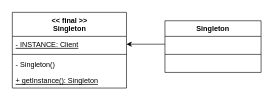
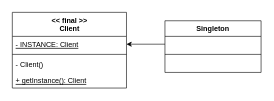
  <mxCell id="0" />
  <mxCell id="1" parent="0" />
- <mxCell id="2" value="&lt;b&gt;&amp;lt;&amp;lt; final &amp;gt;&amp;gt;&lt;br&gt;Singleton&lt;/b&gt;" style="swimlane;fontStyle=0;align=center;verticalAlign=top;childLayout=stackLayout;horizontal=1;startSize=40;horizontalStack=0;resizeParent=1;resizeParentMax=0;resizeLast=0;collapsible=1;marginBottom=0;html=1;" vertex="1" parent="1"><mxGeometry x="20" y="20" width="190" height="126" as="geometry" /></mxCell>
+ <mxCell id="2" value="&lt;b&gt;&amp;lt;&amp;lt; final &amp;gt;&amp;gt;&lt;br&gt;Client&lt;/b&gt;" style="swimlane;fontStyle=0;align=center;verticalAlign=top;childLayout=stackLayout;horizontal=1;startSize=40;horizontalStack=0;resizeParent=1;resizeParentMax=0;resizeLast=0;collapsible=1;marginBottom=0;html=1;" vertex="1" parent="1"><mxGeometry x="20" y="20" width="190" height="126" as="geometry" /></mxCell>
  <mxCell id="3" value="- INSTANCE: Client" style="text;strokeColor=none;fillColor=none;align=left;verticalAlign=top;spacingLeft=4;spacingRight=4;overflow=hidden;rotatable=0;points=[[0,0.5],[1,0.5]];portConstraint=eastwest;fontStyle=4" vertex="1" parent="2"><mxGeometry y="40" width="190" height="26" as="geometry" /></mxCell>
  <mxCell id="4" value="" style="line;strokeWidth=1;fillColor=none;align=left;verticalAlign=middle;spacingTop=-1;spacingLeft=3;spacingRight=3;rotatable=0;labelPosition=right;points=[];portConstraint=eastwest;" vertex="1" parent="2"><mxGeometry y="66" width="190" height="8" as="geometry" /></mxCell>
- <mxCell id="5" value="- Singleton()" style="text;strokeColor=none;fillColor=none;align=left;verticalAlign=top;spacingLeft=4;spacingRight=4;overflow=hidden;rotatable=0;points=[[0,0.5],[1,0.5]];portConstraint=eastwest;" vertex="1" parent="2"><mxGeometry y="74" width="190" height="26" as="geometry" /></mxCell>
- <mxCell id="6" value="+ getInstance(): Singleton" style="text;strokeColor=none;fillColor=none;align=left;verticalAlign=top;spacingLeft=4;spacingRight=4;overflow=hidden;rotatable=0;points=[[0,0.5],[1,0.5]];portConstraint=eastwest;fontStyle=4" vertex="1" parent="2"><mxGeometry y="100" width="190" height="26" as="geometry" /></mxCell>
+ <mxCell id="5" value="- Client()" style="text;strokeColor=none;fillColor=none;align=left;verticalAlign=top;spacingLeft=4;spacingRight=4;overflow=hidden;rotatable=0;points=[[0,0.5],[1,0.5]];portConstraint=eastwest;" vertex="1" parent="2"><mxGeometry y="74" width="190" height="26" as="geometry" /></mxCell>
+ <mxCell id="6" value="+ getInstance(): Client" style="text;strokeColor=none;fillColor=none;align=left;verticalAlign=top;spacingLeft=4;spacingRight=4;overflow=hidden;rotatable=0;points=[[0,0.5],[1,0.5]];portConstraint=eastwest;fontStyle=4" vertex="1" parent="2"><mxGeometry y="100" width="190" height="26" as="geometry" /></mxCell>
  <mxCell id="7" style="edgeStyle=orthogonalEdgeStyle;rounded=0;orthogonalLoop=1;jettySize=auto;html=1;exitX=0;exitY=0.5;exitDx=0;exitDy=0;entryX=1;entryY=0.5;entryDx=0;entryDy=0;" edge="1" parent="1" source="9" target="3"><mxGeometry relative="1" as="geometry" /></mxCell>
  <mxCell id="8" value="Singleton" style="swimlane;fontStyle=1;align=center;verticalAlign=top;childLayout=stackLayout;horizontal=1;startSize=26;horizontalStack=0;resizeParent=1;resizeParentMax=0;resizeLast=0;collapsible=1;marginBottom=0;" vertex="1" parent="1"><mxGeometry x="274" y="34" width="160" height="86" as="geometry" /></mxCell>
  <mxCell id="9" value=" " style="text;strokeColor=none;fillColor=none;align=left;verticalAlign=top;spacingLeft=4;spacingRight=4;overflow=hidden;rotatable=0;points=[[0,0.5],[1,0.5]];portConstraint=eastwest;" vertex="1" parent="8"><mxGeometry y="26" width="160" height="26" as="geometry" /></mxCell>
  <mxCell id="10" value="" style="line;strokeWidth=1;fillColor=none;align=left;verticalAlign=middle;spacingTop=-1;spacingLeft=3;spacingRight=3;rotatable=0;labelPosition=right;points=[];portConstraint=eastwest;" vertex="1" parent="8"><mxGeometry y="52" width="160" height="8" as="geometry" /></mxCell>
  <mxCell id="11" value=" " style="text;strokeColor=none;fillColor=none;align=left;verticalAlign=top;spacingLeft=4;spacingRight=4;overflow=hidden;rotatable=0;points=[[0,0.5],[1,0.5]];portConstraint=eastwest;" vertex="1" parent="8"><mxGeometry y="60" width="160" height="26" as="geometry" /></mxCell>
